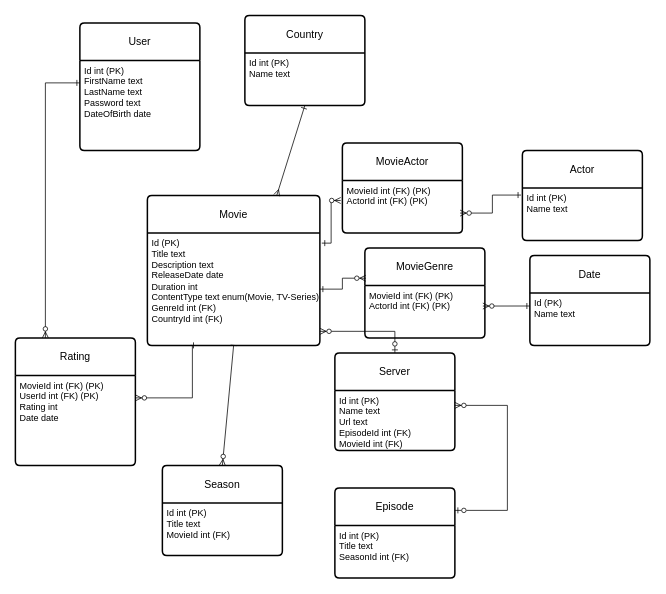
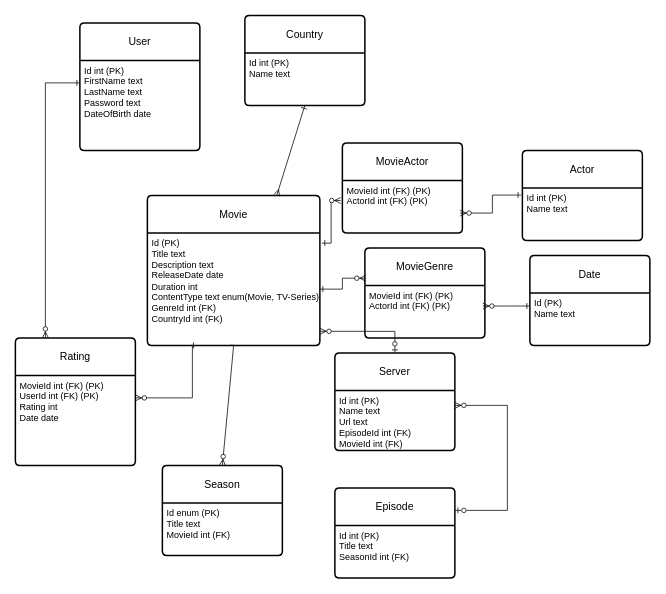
  <mxCell id="0" />
  <mxCell id="1" parent="0" />
  <mxCell id="2" value="User" style="swimlane;childLayout=stackLayout;horizontal=1;startSize=50;horizontalStack=0;rounded=1;fontSize=14;fontStyle=0;strokeWidth=2;resizeParent=0;resizeLast=1;shadow=0;dashed=0;align=center;arcSize=4;whiteSpace=wrap;html=1;" parent="1" vertex="1"><mxGeometry x="106" y="30" width="160" height="170" as="geometry" /></mxCell>
  <mxCell id="3" value="Id int (PK)&lt;br&gt;FirstName text&lt;div&gt;LastName text&lt;/div&gt;&lt;div&gt;Password text&lt;/div&gt;&lt;div&gt;DateOfBirth date&lt;/div&gt;&lt;div&gt;&lt;br&gt;&lt;/div&gt;" style="align=left;strokeColor=none;fillColor=none;spacingLeft=4;fontSize=12;verticalAlign=top;resizable=0;rotatable=0;part=1;html=1;" parent="2" vertex="1"><mxGeometry y="50" width="160" height="120" as="geometry" /></mxCell>
  <mxCell id="4" value="Movie" style="swimlane;childLayout=stackLayout;horizontal=1;startSize=50;horizontalStack=0;rounded=1;fontSize=14;fontStyle=0;strokeWidth=2;resizeParent=0;resizeLast=1;shadow=0;dashed=0;align=center;arcSize=4;whiteSpace=wrap;html=1;" parent="1" vertex="1"><mxGeometry x="196" y="260" width="230" height="200" as="geometry" /></mxCell>
  <mxCell id="5" value="Id (PK)&lt;br&gt;Title text&lt;div&gt;Description text&lt;/div&gt;&lt;div&gt;ReleaseDate date&lt;/div&gt;&lt;div&gt;Duration int&lt;/div&gt;&lt;div&gt;ContentType text enum(Movie, TV-Series)&lt;/div&gt;&lt;div&gt;GenreId int&amp;nbsp;&lt;span style=&quot;background-color: initial;&quot;&gt;(FK)&lt;/span&gt;&lt;/div&gt;&lt;div&gt;CountryId int (FK)&lt;/div&gt;&lt;div&gt;&lt;br&gt;&lt;/div&gt;&lt;div&gt;&lt;br&gt;&lt;br&gt;&lt;/div&gt;" style="align=left;strokeColor=none;fillColor=none;spacingLeft=4;fontSize=12;verticalAlign=top;resizable=0;rotatable=0;part=1;html=1;" parent="4" vertex="1"><mxGeometry y="50" width="230" height="150" as="geometry" /></mxCell>
  <mxCell id="6" value="Date" style="swimlane;childLayout=stackLayout;horizontal=1;startSize=50;horizontalStack=0;rounded=1;fontSize=14;fontStyle=0;strokeWidth=2;resizeParent=0;resizeLast=1;shadow=0;dashed=0;align=center;arcSize=4;whiteSpace=wrap;html=1;" parent="1" vertex="1"><mxGeometry x="706" y="340" width="160" height="120" as="geometry" /></mxCell>
  <mxCell id="7" value="Id (PK)&lt;br&gt;&lt;div&gt;Name text&lt;/div&gt;" style="align=left;strokeColor=none;fillColor=none;spacingLeft=4;fontSize=12;verticalAlign=top;resizable=0;rotatable=0;part=1;html=1;" parent="6" vertex="1"><mxGeometry y="50" width="160" height="70" as="geometry" /></mxCell>
  <mxCell id="8" value="Rating" style="swimlane;childLayout=stackLayout;horizontal=1;startSize=50;horizontalStack=0;rounded=1;fontSize=14;fontStyle=0;strokeWidth=2;resizeParent=0;resizeLast=1;shadow=0;dashed=0;align=center;arcSize=4;whiteSpace=wrap;html=1;" parent="1" vertex="1"><mxGeometry x="20" y="450" width="160" height="170" as="geometry" /></mxCell>
  <mxCell id="9" value="&lt;div&gt;MovieId int&amp;nbsp;&lt;span style=&quot;background-color: initial;&quot;&gt;(FK) (PK)&lt;/span&gt;&lt;/div&gt;&lt;div&gt;UserId int&amp;nbsp;&lt;span style=&quot;background-color: initial;&quot;&gt;(FK) (PK)&lt;/span&gt;&lt;/div&gt;&lt;div&gt;Rating int&lt;/div&gt;&lt;div&gt;&lt;span style=&quot;background-color: initial;&quot;&gt;Date date&lt;/span&gt;&lt;/div&gt;" style="align=left;strokeColor=none;fillColor=none;spacingLeft=4;fontSize=12;verticalAlign=top;resizable=0;rotatable=0;part=1;html=1;" parent="8" vertex="1"><mxGeometry y="50" width="160" height="120" as="geometry" /></mxCell>
  <mxCell id="10" value="Actor" style="swimlane;childLayout=stackLayout;horizontal=1;startSize=50;horizontalStack=0;rounded=1;fontSize=14;fontStyle=0;strokeWidth=2;resizeParent=0;resizeLast=1;shadow=0;dashed=0;align=center;arcSize=4;whiteSpace=wrap;html=1;" parent="1" vertex="1"><mxGeometry x="696" y="200" width="160" height="120" as="geometry" /></mxCell>
  <mxCell id="11" value="Id int (PK)&lt;br&gt;&lt;div&gt;Name text&lt;/div&gt;&lt;div&gt;&lt;br&gt;&lt;/div&gt;" style="align=left;strokeColor=none;fillColor=none;spacingLeft=4;fontSize=12;verticalAlign=top;resizable=0;rotatable=0;part=1;html=1;" parent="10" vertex="1"><mxGeometry y="50" width="160" height="70" as="geometry" /></mxCell>
  <mxCell id="12" value="MovieActor" style="swimlane;childLayout=stackLayout;horizontal=1;startSize=50;horizontalStack=0;rounded=1;fontSize=14;fontStyle=0;strokeWidth=2;resizeParent=0;resizeLast=1;shadow=0;dashed=0;align=center;arcSize=4;whiteSpace=wrap;html=1;" parent="1" vertex="1"><mxGeometry x="456" y="190" width="160" height="120" as="geometry" /></mxCell>
  <mxCell id="13" value="MovieId int (FK) (PK)&lt;br&gt;&lt;div&gt;ActorId int&amp;nbsp;&lt;span style=&quot;background-color: initial;&quot;&gt;(FK) (PK)&lt;/span&gt;&lt;/div&gt;&lt;div&gt;&lt;br&gt;&lt;/div&gt;" style="align=left;strokeColor=none;fillColor=none;spacingLeft=4;fontSize=12;verticalAlign=top;resizable=0;rotatable=0;part=1;html=1;" parent="12" vertex="1"><mxGeometry y="50" width="160" height="70" as="geometry" /></mxCell>
  <mxCell id="14" value="" style="edgeStyle=orthogonalEdgeStyle;fontSize=12;html=1;endArrow=ERzeroToMany;startArrow=ERone;rounded=0;exitX=1.011;exitY=0.091;exitDx=0;exitDy=0;exitPerimeter=0;entryX=-0.014;entryY=0.383;entryDx=0;entryDy=0;entryPerimeter=0;startFill=0;" parent="1" source="5" target="13" edge="1"><mxGeometry width="100" height="100" relative="1" as="geometry"><mxPoint x="486" y="530" as="sourcePoint" /><mxPoint x="586" y="430" as="targetPoint" /></mxGeometry></mxCell>
  <mxCell id="15" value="" style="edgeStyle=orthogonalEdgeStyle;fontSize=12;html=1;endArrow=ERzeroToMany;startArrow=ERone;rounded=0;entryX=0.981;entryY=0.623;entryDx=0;entryDy=0;entryPerimeter=0;exitX=-0.011;exitY=0.137;exitDx=0;exitDy=0;exitPerimeter=0;startFill=0;" parent="1" source="11" target="13" edge="1"><mxGeometry width="100" height="100" relative="1" as="geometry"><mxPoint x="486" y="530" as="sourcePoint" /><mxPoint x="586" y="430" as="targetPoint" /></mxGeometry></mxCell>
  <mxCell id="16" value="" style="fontSize=12;html=1;endArrow=ERzeroToMany;startArrow=ERone;rounded=0;exitX=0;exitY=0.25;exitDx=0;exitDy=0;entryX=0.983;entryY=0.394;entryDx=0;entryDy=0;entryPerimeter=0;startFill=0;" parent="1" source="7" target="32" edge="1"><mxGeometry width="100" height="100" relative="1" as="geometry"><mxPoint x="626" y="430" as="sourcePoint" /><mxPoint x="561.63" y="413.2" as="targetPoint" /></mxGeometry></mxCell>
  <mxCell id="17" value="" style="edgeStyle=orthogonalEdgeStyle;fontSize=12;html=1;endArrow=ERzeroToMany;startArrow=ERone;rounded=0;exitX=0.25;exitY=1;exitDx=0;exitDy=0;entryX=1;entryY=0.25;entryDx=0;entryDy=0;startFill=0;" parent="1" source="5" target="9" edge="1"><mxGeometry width="100" height="100" relative="1" as="geometry"><mxPoint x="286" y="510" as="sourcePoint" /><mxPoint x="386" y="410" as="targetPoint" /><Array as="points"><mxPoint x="256" y="530" /></Array></mxGeometry></mxCell>
  <mxCell id="18" value="" style="edgeStyle=orthogonalEdgeStyle;fontSize=12;html=1;endArrow=ERzeroToMany;startArrow=ERone;rounded=0;exitX=0;exitY=0.25;exitDx=0;exitDy=0;entryX=0.25;entryY=0;entryDx=0;entryDy=0;startFill=0;" parent="1" source="3" target="8" edge="1"><mxGeometry width="100" height="100" relative="1" as="geometry"><mxPoint x="286" y="310" as="sourcePoint" /><mxPoint x="386" y="210" as="targetPoint" /></mxGeometry></mxCell>
  <mxCell id="19" value="Server" style="swimlane;childLayout=stackLayout;horizontal=1;startSize=50;horizontalStack=0;rounded=1;fontSize=14;fontStyle=0;strokeWidth=2;resizeParent=0;resizeLast=1;shadow=0;dashed=0;align=center;arcSize=4;whiteSpace=wrap;html=1;" parent="1" vertex="1"><mxGeometry x="446" y="470" width="160" height="130" as="geometry" /></mxCell>
  <mxCell id="20" value="Id int (PK)&lt;div&gt;Name text&lt;br&gt;&lt;div&gt;Url text&lt;/div&gt;&lt;div&gt;EpisodeId int (FK)&lt;/div&gt;&lt;div&gt;MovieId int (FK)&lt;/div&gt;&lt;/div&gt;" style="align=left;strokeColor=none;fillColor=none;spacingLeft=4;fontSize=12;verticalAlign=top;resizable=0;rotatable=0;part=1;html=1;" parent="19" vertex="1"><mxGeometry y="50" width="160" height="80" as="geometry" /></mxCell>
  <mxCell id="21" value="Episode" style="swimlane;childLayout=stackLayout;horizontal=1;startSize=50;horizontalStack=0;rounded=1;fontSize=14;fontStyle=0;strokeWidth=2;resizeParent=0;resizeLast=1;shadow=0;dashed=0;align=center;arcSize=4;whiteSpace=wrap;html=1;" parent="1" vertex="1"><mxGeometry x="446" y="650" width="160" height="120" as="geometry" /></mxCell>
  <mxCell id="22" value="Id int (PK)&lt;br&gt;&lt;div&gt;Title text&lt;/div&gt;&lt;div&gt;SeasonId int (FK)&lt;/div&gt;" style="align=left;strokeColor=none;fillColor=none;spacingLeft=4;fontSize=12;verticalAlign=top;resizable=0;rotatable=0;part=1;html=1;" parent="21" vertex="1"><mxGeometry y="50" width="160" height="70" as="geometry" /></mxCell>
  <mxCell id="23" value="" style="fontSize=12;html=1;endArrow=ERzeroToMany;startArrow=ERzeroToOne;rounded=0;exitX=1;exitY=0.25;exitDx=0;exitDy=0;startFill=0;edgeStyle=orthogonalEdgeStyle;entryX=1;entryY=0.25;entryDx=0;entryDy=0;" parent="1" source="21" target="20" edge="1"><mxGeometry width="100" height="100" relative="1" as="geometry"><mxPoint x="499" y="685" as="sourcePoint" /><mxPoint x="606" y="550" as="targetPoint" /><Array as="points"><mxPoint x="676" y="680" /><mxPoint x="676" y="540" /></Array></mxGeometry></mxCell>
  <mxCell id="24" value="Season" style="swimlane;childLayout=stackLayout;horizontal=1;startSize=50;horizontalStack=0;rounded=1;fontSize=14;fontStyle=0;strokeWidth=2;resizeParent=0;resizeLast=1;shadow=0;dashed=0;align=center;arcSize=4;whiteSpace=wrap;html=1;" parent="1" vertex="1"><mxGeometry x="216" y="620" width="160" height="120" as="geometry" /></mxCell>
- <mxCell id="25" value="Id int (PK)&lt;br&gt;&lt;div&gt;Title text&lt;/div&gt;&lt;div&gt;MovieId int (FK)&lt;/div&gt;" style="align=left;strokeColor=none;fillColor=none;spacingLeft=4;fontSize=12;verticalAlign=top;resizable=0;rotatable=0;part=1;html=1;" parent="24" vertex="1"><mxGeometry y="50" width="160" height="70" as="geometry" /></mxCell>
+ <mxCell id="25" value="Id enum (PK)&lt;br&gt;&lt;div&gt;Title text&lt;/div&gt;&lt;div&gt;MovieId int (FK)&lt;/div&gt;" style="align=left;strokeColor=none;fillColor=none;spacingLeft=4;fontSize=12;verticalAlign=top;resizable=0;rotatable=0;part=1;html=1;" parent="24" vertex="1"><mxGeometry y="50" width="160" height="70" as="geometry" /></mxCell>
  <mxCell id="26" value="" style="fontSize=12;html=1;endArrow=ERzeroToMany;startArrow=baseDash;rounded=0;exitX=0.5;exitY=1;exitDx=0;exitDy=0;entryX=0.5;entryY=0;entryDx=0;entryDy=0;startFill=0;" parent="1" source="5" target="24" edge="1"><mxGeometry width="100" height="100" relative="1" as="geometry"><mxPoint x="366" y="735" as="sourcePoint" /><mxPoint x="446" y="690" as="targetPoint" /></mxGeometry></mxCell>
  <mxCell id="27" value="" style="edgeStyle=orthogonalEdgeStyle;fontSize=12;html=1;endArrow=ERzeroToMany;startArrow=ERzeroToOne;rounded=0;entryX=1.001;entryY=0.875;entryDx=0;entryDy=0;entryPerimeter=0;exitX=0.5;exitY=0;exitDx=0;exitDy=0;" parent="1" source="19" target="5" edge="1"><mxGeometry width="100" height="100" relative="1" as="geometry"><mxPoint x="436" y="520" as="sourcePoint" /><mxPoint x="536" y="420" as="targetPoint" /></mxGeometry></mxCell>
  <mxCell id="28" value="Country" style="swimlane;childLayout=stackLayout;horizontal=1;startSize=50;horizontalStack=0;rounded=1;fontSize=14;fontStyle=0;strokeWidth=2;resizeParent=0;resizeLast=1;shadow=0;dashed=0;align=center;arcSize=4;whiteSpace=wrap;html=1;" parent="1" vertex="1"><mxGeometry x="326" y="20" width="160" height="120" as="geometry" /></mxCell>
  <mxCell id="29" value="Id int (PK)&lt;br&gt;&lt;div&gt;Name text&lt;/div&gt;" style="align=left;strokeColor=none;fillColor=none;spacingLeft=4;fontSize=12;verticalAlign=top;resizable=0;rotatable=0;part=1;html=1;" parent="28" vertex="1"><mxGeometry y="50" width="160" height="70" as="geometry" /></mxCell>
  <mxCell id="30" value="" style="fontSize=12;html=1;endArrow=ERone;startArrow=ERmany;rounded=0;exitX=0.75;exitY=0;exitDx=0;exitDy=0;entryX=0.5;entryY=1;entryDx=0;entryDy=0;startFill=0;endFill=0;" parent="1" source="4" target="29" edge="1"><mxGeometry width="100" height="100" relative="1" as="geometry"><mxPoint x="336" y="250" as="sourcePoint" /><mxPoint x="436" y="150" as="targetPoint" /></mxGeometry></mxCell>
  <mxCell id="31" value="MovieGenre" style="swimlane;childLayout=stackLayout;horizontal=1;startSize=50;horizontalStack=0;rounded=1;fontSize=14;fontStyle=0;strokeWidth=2;resizeParent=0;resizeLast=1;shadow=0;dashed=0;align=center;arcSize=4;whiteSpace=wrap;html=1;" parent="1" vertex="1"><mxGeometry x="486" y="330" width="160" height="120" as="geometry" /></mxCell>
  <mxCell id="32" value="MovieId int (FK) (PK)&lt;br&gt;&lt;div&gt;ActorId int&amp;nbsp;&lt;span style=&quot;background-color: initial;&quot;&gt;(FK) (PK)&lt;/span&gt;&lt;/div&gt;&lt;div&gt;&lt;br&gt;&lt;/div&gt;" style="align=left;strokeColor=none;fillColor=none;spacingLeft=4;fontSize=12;verticalAlign=top;resizable=0;rotatable=0;part=1;html=1;" parent="31" vertex="1"><mxGeometry y="50" width="160" height="70" as="geometry" /></mxCell>
  <mxCell id="33" value="" style="edgeStyle=orthogonalEdgeStyle;fontSize=12;html=1;endArrow=ERzeroToMany;startArrow=ERone;rounded=0;exitX=1;exitY=0.5;exitDx=0;exitDy=0;entryX=0.008;entryY=0.337;entryDx=0;entryDy=0;entryPerimeter=0;startFill=0;" parent="1" source="5" target="31" edge="1"><mxGeometry width="100" height="100" relative="1" as="geometry"><mxPoint x="439" y="334" as="sourcePoint" /><mxPoint x="464" y="277" as="targetPoint" /></mxGeometry></mxCell>
